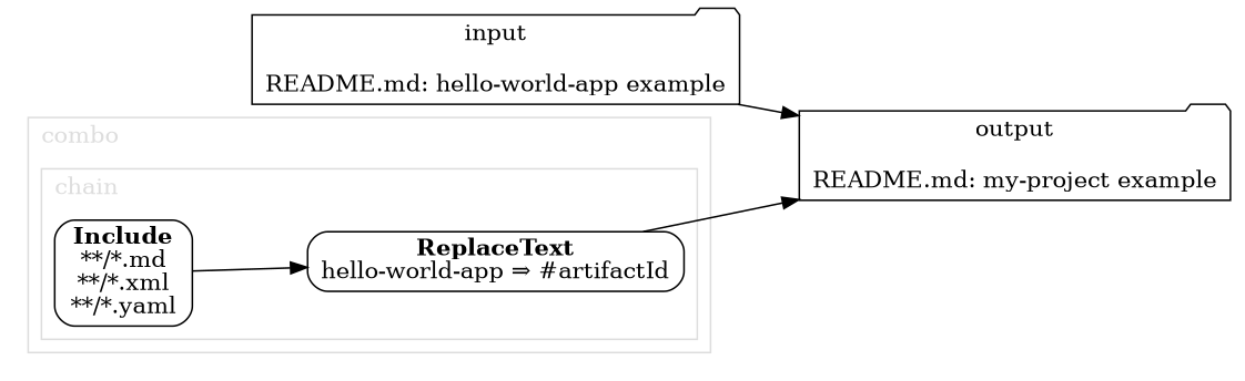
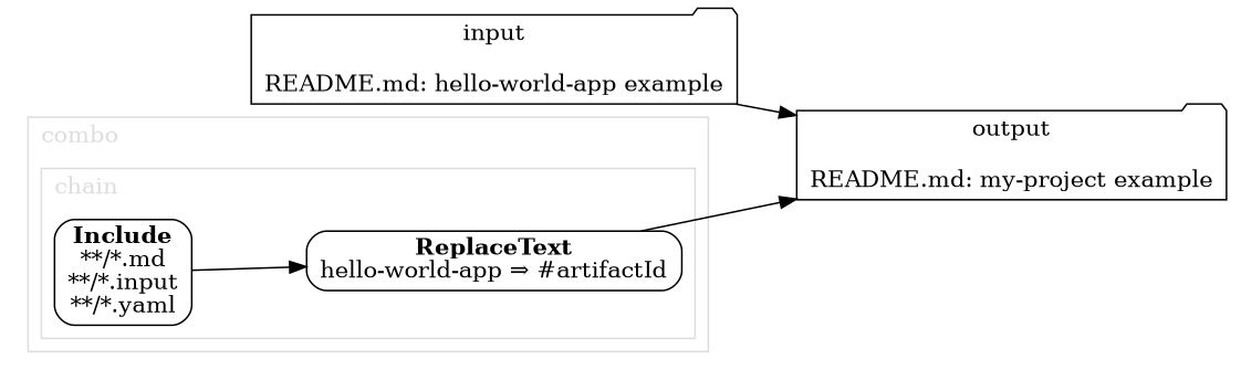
  digraph {
    labeljust=l
    rankdir=LR
    node [shape=rect style=rounded]
    n1 [label=<<b>ReplaceText</b><br/>hello-world-app &#x21D2; #artifactId>]
-   n2 [label=<<b>Include</b><br/>**/*.md<br/>**/*.xml<br/>**/*.yaml>]
+   n2 [label=<<b>Include</b><br/>**/*.md<br/>**/*.input<br/>**/*.yaml>]
    n3 [label="output\n\nREADME.md: my-project example" shape=folder]
    n4 [label="input\n\nREADME.md: hello-world-app example" shape=folder]
    subgraph cluster_1 {
      color="#DDDDDD"
      fontcolor="#dddddd"
      label=combo
      subgraph cluster_2 {
        color="#DDDDDD"
        fontcolor="#dddddd"
        label=chain
        n1
        n2
      }
    }
    n1 -> n3
    n2 -> n1
    n4 -> n3
  }
